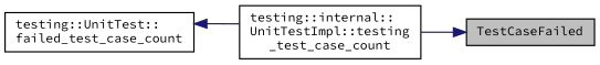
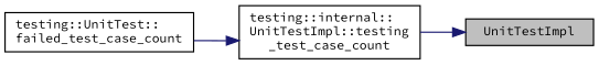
  digraph {
    fontname="Source Code Pro"
    rankdir=RL
    node [color=black fontname="Source Code Pro" fontsize=10 shape=record]
    edge [color=midnightblue dir=back fontname="Source Code Pro" fontsize=10 labelfontname=Helvetica labelfontsize=10 style=solid]
-   n1 [fillcolor=grey75 fontcolor=black height=0.2 label=TestCaseFailed style=filled width=0.4]
+   n1 [fillcolor=grey75 fontcolor=black height=0.2 label=UnitTestImpl style=filled width=0.4]
    n2 [height=0.2 label="testing::internal::\lUnitTestImpl::testing\l_test_case_count" width=0.4]
    n3 [height=0.2 label="testing::UnitTest::\lfailed_test_case_count" width=0.4]
    n1 -> n2
-   n3 -> n2
+   n2 -> n3
  }
